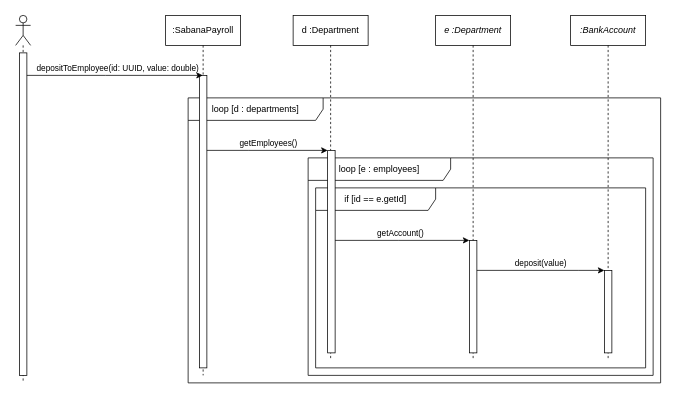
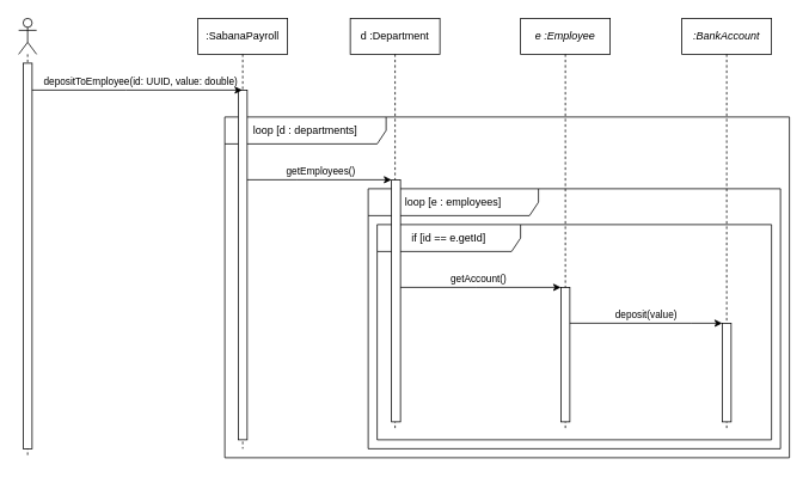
  <mxCell id="0" />
  <mxCell id="1" parent="0" />
  <mxCell id="2" value="loop [d : departments]" style="shape=umlFrame;whiteSpace=wrap;html=1;width=180;height=30;" parent="1" vertex="1"><mxGeometry x="250" y="130" width="630" height="380" as="geometry" /></mxCell>
  <mxCell id="3" value="loop [e : employees]" style="shape=umlFrame;whiteSpace=wrap;html=1;width=190;height=30;" parent="1" vertex="1"><mxGeometry x="410" y="210" width="460" height="290" as="geometry" /></mxCell>
  <mxCell id="4" value="if [id == e.getId]" style="shape=umlFrame;whiteSpace=wrap;html=1;width=160;height=30;" parent="1" vertex="1"><mxGeometry x="420" y="250" width="440" height="240" as="geometry" /></mxCell>
  <mxCell id="5" value="" style="shape=umlLifeline;participant=umlActor;perimeter=lifelinePerimeter;whiteSpace=wrap;html=1;container=1;collapsible=0;recursiveResize=0;verticalAlign=top;spacingTop=36;outlineConnect=0;" parent="1" vertex="1"><mxGeometry x="20" y="20" width="20" height="490" as="geometry" /></mxCell>
  <mxCell id="6" value="" style="html=1;points=[];perimeter=orthogonalPerimeter;" parent="5" vertex="1"><mxGeometry x="5" y="50" width="10" height="430" as="geometry" /></mxCell>
  <mxCell id="7" value=":SabanaPayroll" style="shape=umlLifeline;perimeter=lifelinePerimeter;whiteSpace=wrap;html=1;container=1;collapsible=0;recursiveResize=0;outlineConnect=0;" parent="1" vertex="1"><mxGeometry x="220" y="20" width="100" height="480" as="geometry" /></mxCell>
  <mxCell id="8" value="" style="html=1;points=[];perimeter=orthogonalPerimeter;" parent="7" vertex="1"><mxGeometry x="45" y="80" width="10" height="390" as="geometry" /></mxCell>
  <mxCell id="9" value="depositToEmployee(id: UUID, value: double)" style="edgeStyle=orthogonalEdgeStyle;rounded=0;orthogonalLoop=1;jettySize=auto;html=1;" parent="1" source="6" target="7" edge="1"><mxGeometry x="0.03" y="10" relative="1" as="geometry"><mxPoint x="120" y="160" as="targetPoint" /><Array as="points"><mxPoint x="140" y="100" /><mxPoint x="140" y="100" /></Array><mxPoint as="offset" /></mxGeometry></mxCell>
  <mxCell id="10" value="d :Department" style="shape=umlLifeline;perimeter=lifelinePerimeter;whiteSpace=wrap;html=1;container=1;collapsible=0;recursiveResize=0;outlineConnect=0;" parent="1" vertex="1"><mxGeometry x="390" y="20" width="100" height="460" as="geometry" /></mxCell>
  <mxCell id="11" value="" style="html=1;points=[];perimeter=orthogonalPerimeter;" parent="10" vertex="1"><mxGeometry x="46" y="180" width="10" height="270" as="geometry" /></mxCell>
- <mxCell id="12" value="&lt;span&gt;e :Department&lt;/span&gt;" style="shape=umlLifeline;perimeter=lifelinePerimeter;whiteSpace=wrap;html=1;container=1;collapsible=0;recursiveResize=0;outlineConnect=0;fontStyle=2" parent="1" vertex="1"><mxGeometry x="580" y="20" width="100" height="460" as="geometry" /></mxCell>
+ <mxCell id="12" value="&lt;span&gt;e :Employee&lt;/span&gt;" style="shape=umlLifeline;perimeter=lifelinePerimeter;whiteSpace=wrap;html=1;container=1;collapsible=0;recursiveResize=0;outlineConnect=0;fontStyle=2" parent="1" vertex="1"><mxGeometry x="580" y="20" width="100" height="460" as="geometry" /></mxCell>
  <mxCell id="13" value="" style="html=1;points=[];perimeter=orthogonalPerimeter;" parent="12" vertex="1"><mxGeometry x="45" y="300" width="10" height="150" as="geometry" /></mxCell>
  <mxCell id="14" value="getEmployees()" style="edgeStyle=orthogonalEdgeStyle;rounded=0;orthogonalLoop=1;jettySize=auto;html=1;" parent="1" source="8" target="11" edge="1"><mxGeometry x="0.024" y="10" relative="1" as="geometry"><Array as="points"><mxPoint x="330" y="200" /><mxPoint x="330" y="200" /></Array><mxPoint as="offset" /></mxGeometry></mxCell>
  <mxCell id="15" value="getAccount()" style="edgeStyle=orthogonalEdgeStyle;rounded=0;orthogonalLoop=1;jettySize=auto;html=1;" parent="1" source="11" target="13" edge="1"><mxGeometry x="-0.027" y="10" relative="1" as="geometry"><Array as="points"><mxPoint x="530" y="320" /><mxPoint x="530" y="320" /></Array><mxPoint as="offset" /></mxGeometry></mxCell>
  <mxCell id="16" value=":BankAccount" style="shape=umlLifeline;perimeter=lifelinePerimeter;whiteSpace=wrap;html=1;container=1;collapsible=0;recursiveResize=0;outlineConnect=0;fontStyle=2" parent="1" vertex="1"><mxGeometry x="760" y="20" width="100" height="460" as="geometry" /></mxCell>
  <mxCell id="17" value="" style="html=1;points=[];perimeter=orthogonalPerimeter;" parent="16" vertex="1"><mxGeometry x="45" y="340" width="10" height="110" as="geometry" /></mxCell>
  <mxCell id="18" value="deposit(value)" style="edgeStyle=orthogonalEdgeStyle;rounded=0;orthogonalLoop=1;jettySize=auto;html=1;" parent="1" source="13" target="17" edge="1"><mxGeometry y="10" relative="1" as="geometry"><Array as="points"><mxPoint x="770" y="360" /><mxPoint x="770" y="360" /></Array><mxPoint as="offset" /></mxGeometry></mxCell>
